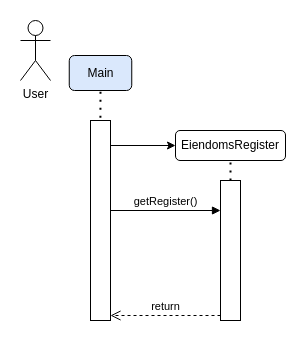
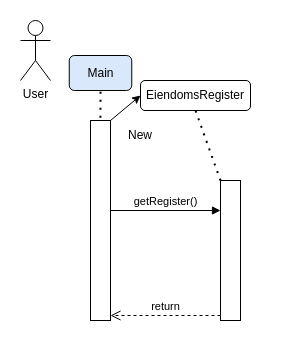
  <mxCell id="0" />
  <mxCell id="1" parent="0" />
  <mxCell id="2" value="" style="html=1;points=[[0,0,0,0,5],[0,1,0,0,-5],[1,0,0,0,5],[1,1,0,0,-5]];perimeter=orthogonalPerimeter;outlineConnect=0;targetShapes=umlLifeline;portConstraint=eastwest;newEdgeStyle={&quot;curved&quot;:0,&quot;rounded&quot;:0};" vertex="1" parent="1"><mxGeometry x="220" y="180" width="20" height="140" as="geometry" /></mxCell>
  <mxCell id="3" value="getRegister()" style="html=1;verticalAlign=bottom;endArrow=block;curved=0;rounded=0;" edge="1" parent="1"><mxGeometry relative="1" as="geometry"><mxPoint x="110" y="210" as="sourcePoint" /><mxPoint x="220" y="210" as="targetPoint" /></mxGeometry></mxCell>
  <mxCell id="4" value="return" style="html=1;verticalAlign=bottom;endArrow=open;dashed=1;endSize=8;curved=0;rounded=0;exitX=0;exitY=1;exitDx=0;exitDy=-5;entryX=1;entryY=1;entryDx=0;entryDy=-5;entryPerimeter=0;" edge="1" source="2" parent="1" target="6"><mxGeometry relative="1" as="geometry"><mxPoint x="120" y="385" as="targetPoint" /></mxGeometry></mxCell>
  <mxCell id="5" value="User&lt;br&gt;" style="shape=umlActor;verticalLabelPosition=bottom;verticalAlign=top;html=1;outlineConnect=0;" vertex="1" parent="1"><mxGeometry x="20" y="20" width="30" height="60" as="geometry" /></mxCell>
  <mxCell id="6" value="" style="html=1;points=[[0,0,0,0,5],[0,1,0,0,-5],[1,0,0,0,5],[1,1,0,0,-5]];perimeter=orthogonalPerimeter;outlineConnect=0;targetShapes=umlLifeline;portConstraint=eastwest;newEdgeStyle={&quot;curved&quot;:0,&quot;rounded&quot;:0};" vertex="1" parent="1"><mxGeometry x="90" y="120" width="20" height="200" as="geometry" /></mxCell>
- <mxCell id="7" value="EiendomsRegister" style="rounded=1;whiteSpace=wrap;html=1;" vertex="1" parent="1"><mxGeometry x="175" y="130" width="110" height="30" as="geometry" /></mxCell>
+ <mxCell id="7" value="EiendomsRegister" style="rounded=1;whiteSpace=wrap;html=1;" vertex="1" parent="1"><mxGeometry x="140" y="80" width="110" height="30" as="geometry" /></mxCell>
  <mxCell id="8" value="Main" style="rounded=1;whiteSpace=wrap;html=1;fillColor=#dae8fc;" vertex="1" parent="1"><mxGeometry x="68.75" y="55" width="62.5" height="35" as="geometry" /></mxCell>
  <mxCell id="9" value="" style="endArrow=none;dashed=1;html=1;dashPattern=1 3;strokeWidth=2;rounded=0;exitX=0.496;exitY=-0.014;exitDx=0;exitDy=0;exitPerimeter=0;entryX=0.5;entryY=1;entryDx=0;entryDy=0;" edge="1" parent="1" source="6" target="8"><mxGeometry width="50" height="50" relative="1" as="geometry"><mxPoint x="30" y="180" as="sourcePoint" /><mxPoint x="80" y="130" as="targetPoint" /></mxGeometry></mxCell>
  <mxCell id="10" value="" style="endArrow=none;dashed=1;html=1;dashPattern=1 3;strokeWidth=2;rounded=0;entryX=0.5;entryY=1;entryDx=0;entryDy=0;" edge="1" parent="1" source="2" target="7"><mxGeometry width="50" height="50" relative="1" as="geometry"><mxPoint x="270" y="190" as="sourcePoint" /><mxPoint x="270" y="210" as="targetPoint" /></mxGeometry></mxCell>
  <mxCell id="11" value="" style="endArrow=classic;html=1;rounded=0;entryX=0;entryY=0.5;entryDx=0;entryDy=0;" edge="1" parent="1" source="6" target="7"><mxGeometry width="50" height="50" relative="1" as="geometry"><mxPoint x="220" y="260" as="sourcePoint" /><mxPoint x="270" y="210" as="targetPoint" /></mxGeometry></mxCell>
+ <mxCell id="12" value="New" style="text;html=1;strokeColor=none;fillColor=none;align=center;verticalAlign=middle;whiteSpace=wrap;rounded=0;" vertex="1" parent="1"><mxGeometry x="110" y="120" width="60" height="30" as="geometry" /></mxCell>
